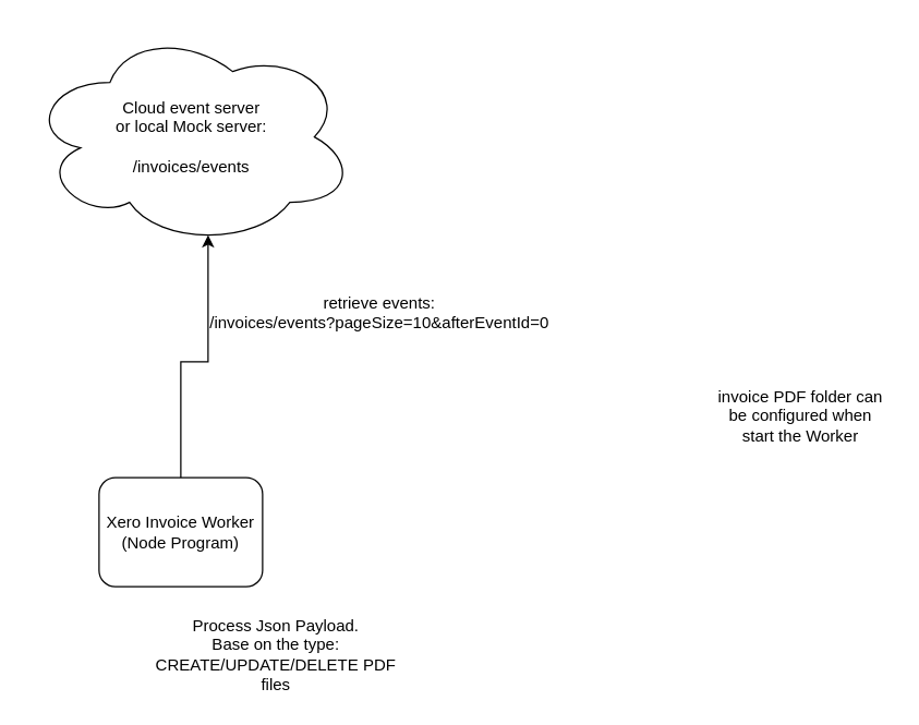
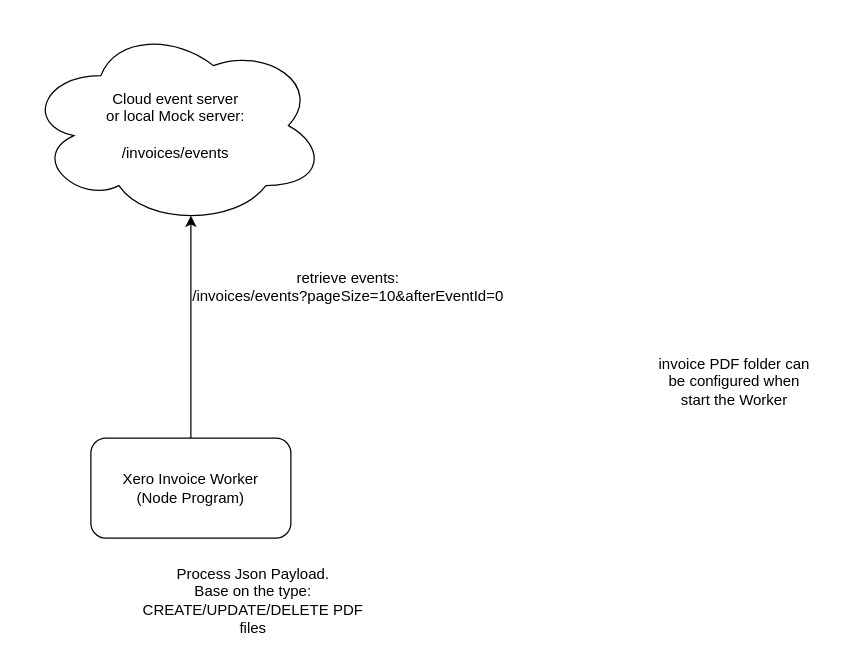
  <mxCell id="0" />
  <mxCell id="1" parent="0" />
  <mxCell id="2" value="Cloud event server &lt;br&gt;or local Mock server:&lt;br&gt;&lt;br&gt;/invoices/events" style="ellipse;shape=cloud;whiteSpace=wrap;html=1;" vertex="1" parent="1"><mxGeometry x="20" y="20" width="240" height="160" as="geometry" /></mxCell>
  <mxCell id="3" style="edgeStyle=orthogonalEdgeStyle;rounded=0;orthogonalLoop=1;jettySize=auto;html=1;exitX=0.5;exitY=0;exitDx=0;exitDy=0;entryX=0.55;entryY=0.95;entryDx=0;entryDy=0;entryPerimeter=0;" edge="1" parent="1" source="4" target="2"><mxGeometry relative="1" as="geometry" /></mxCell>
- <mxCell id="4" value="Xero Invoice Worker&lt;br&gt;(Node Program)" style="rounded=1;whiteSpace=wrap;html=1;" vertex="1" parent="1"><mxGeometry x="72" y="350" width="120" height="80" as="geometry" /></mxCell>
+ <mxCell id="4" value="Xero Invoice Worker&lt;br&gt;(Node Program)" style="rounded=1;whiteSpace=wrap;html=1;" vertex="1" parent="1"><mxGeometry x="72" y="350" width="160" height="80" as="geometry" /></mxCell>
  <mxCell id="5" value="retrieve events:&lt;br&gt;/invoices/events?pageSize=10&amp;amp;afterEventId=0" style="text;html=1;strokeColor=none;fillColor=none;align=center;verticalAlign=middle;whiteSpace=wrap;rounded=0;" vertex="1" parent="1"><mxGeometry x="142" y="210" width="272" height="38" as="geometry" /></mxCell>
  <mxCell id="6" value="Process Json Payload.&lt;br&gt;Base on the type: CREATE/UPDATE/DELETE PDF files" style="text;html=1;strokeColor=none;fillColor=none;align=center;verticalAlign=middle;whiteSpace=wrap;rounded=0;" vertex="1" parent="1"><mxGeometry x="102" y="450" width="200" height="60" as="geometry" /></mxCell>
  <mxCell id="7" value="invoice PDF folder can be configured when start the Worker" style="text;html=1;strokeColor=none;fillColor=none;align=center;verticalAlign=middle;whiteSpace=wrap;rounded=0;" vertex="1" parent="1"><mxGeometry x="522" y="280" width="130" height="50" as="geometry" /></mxCell>
